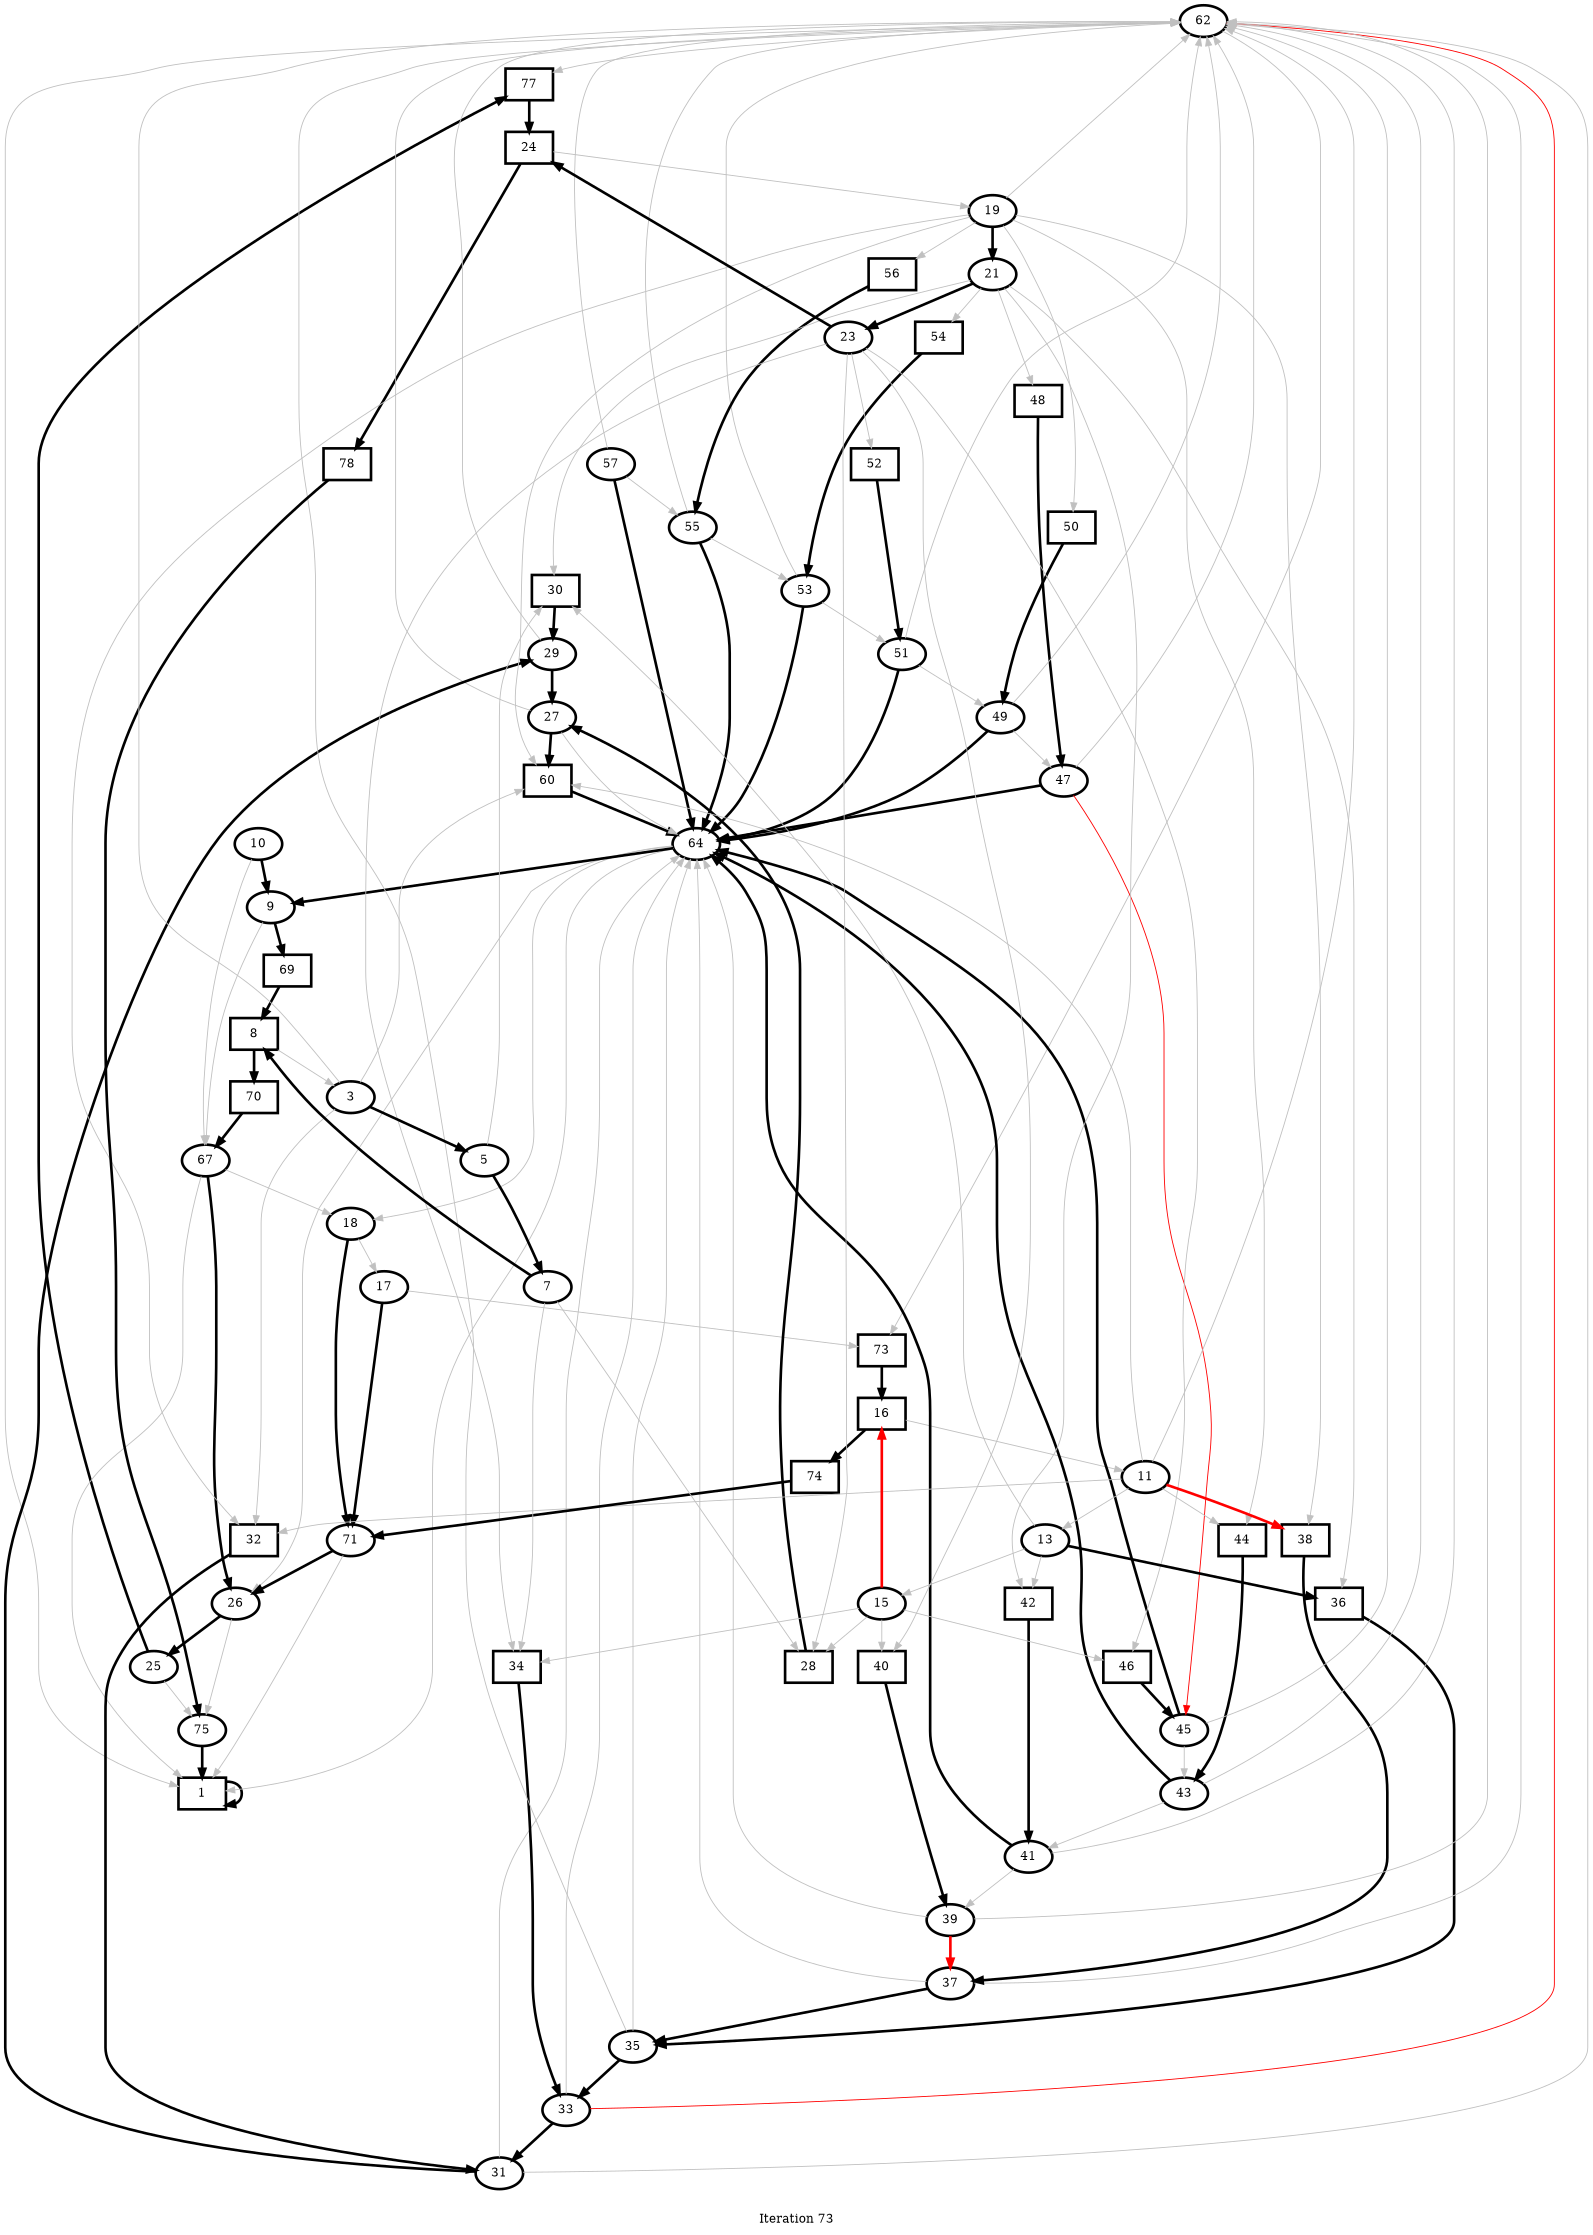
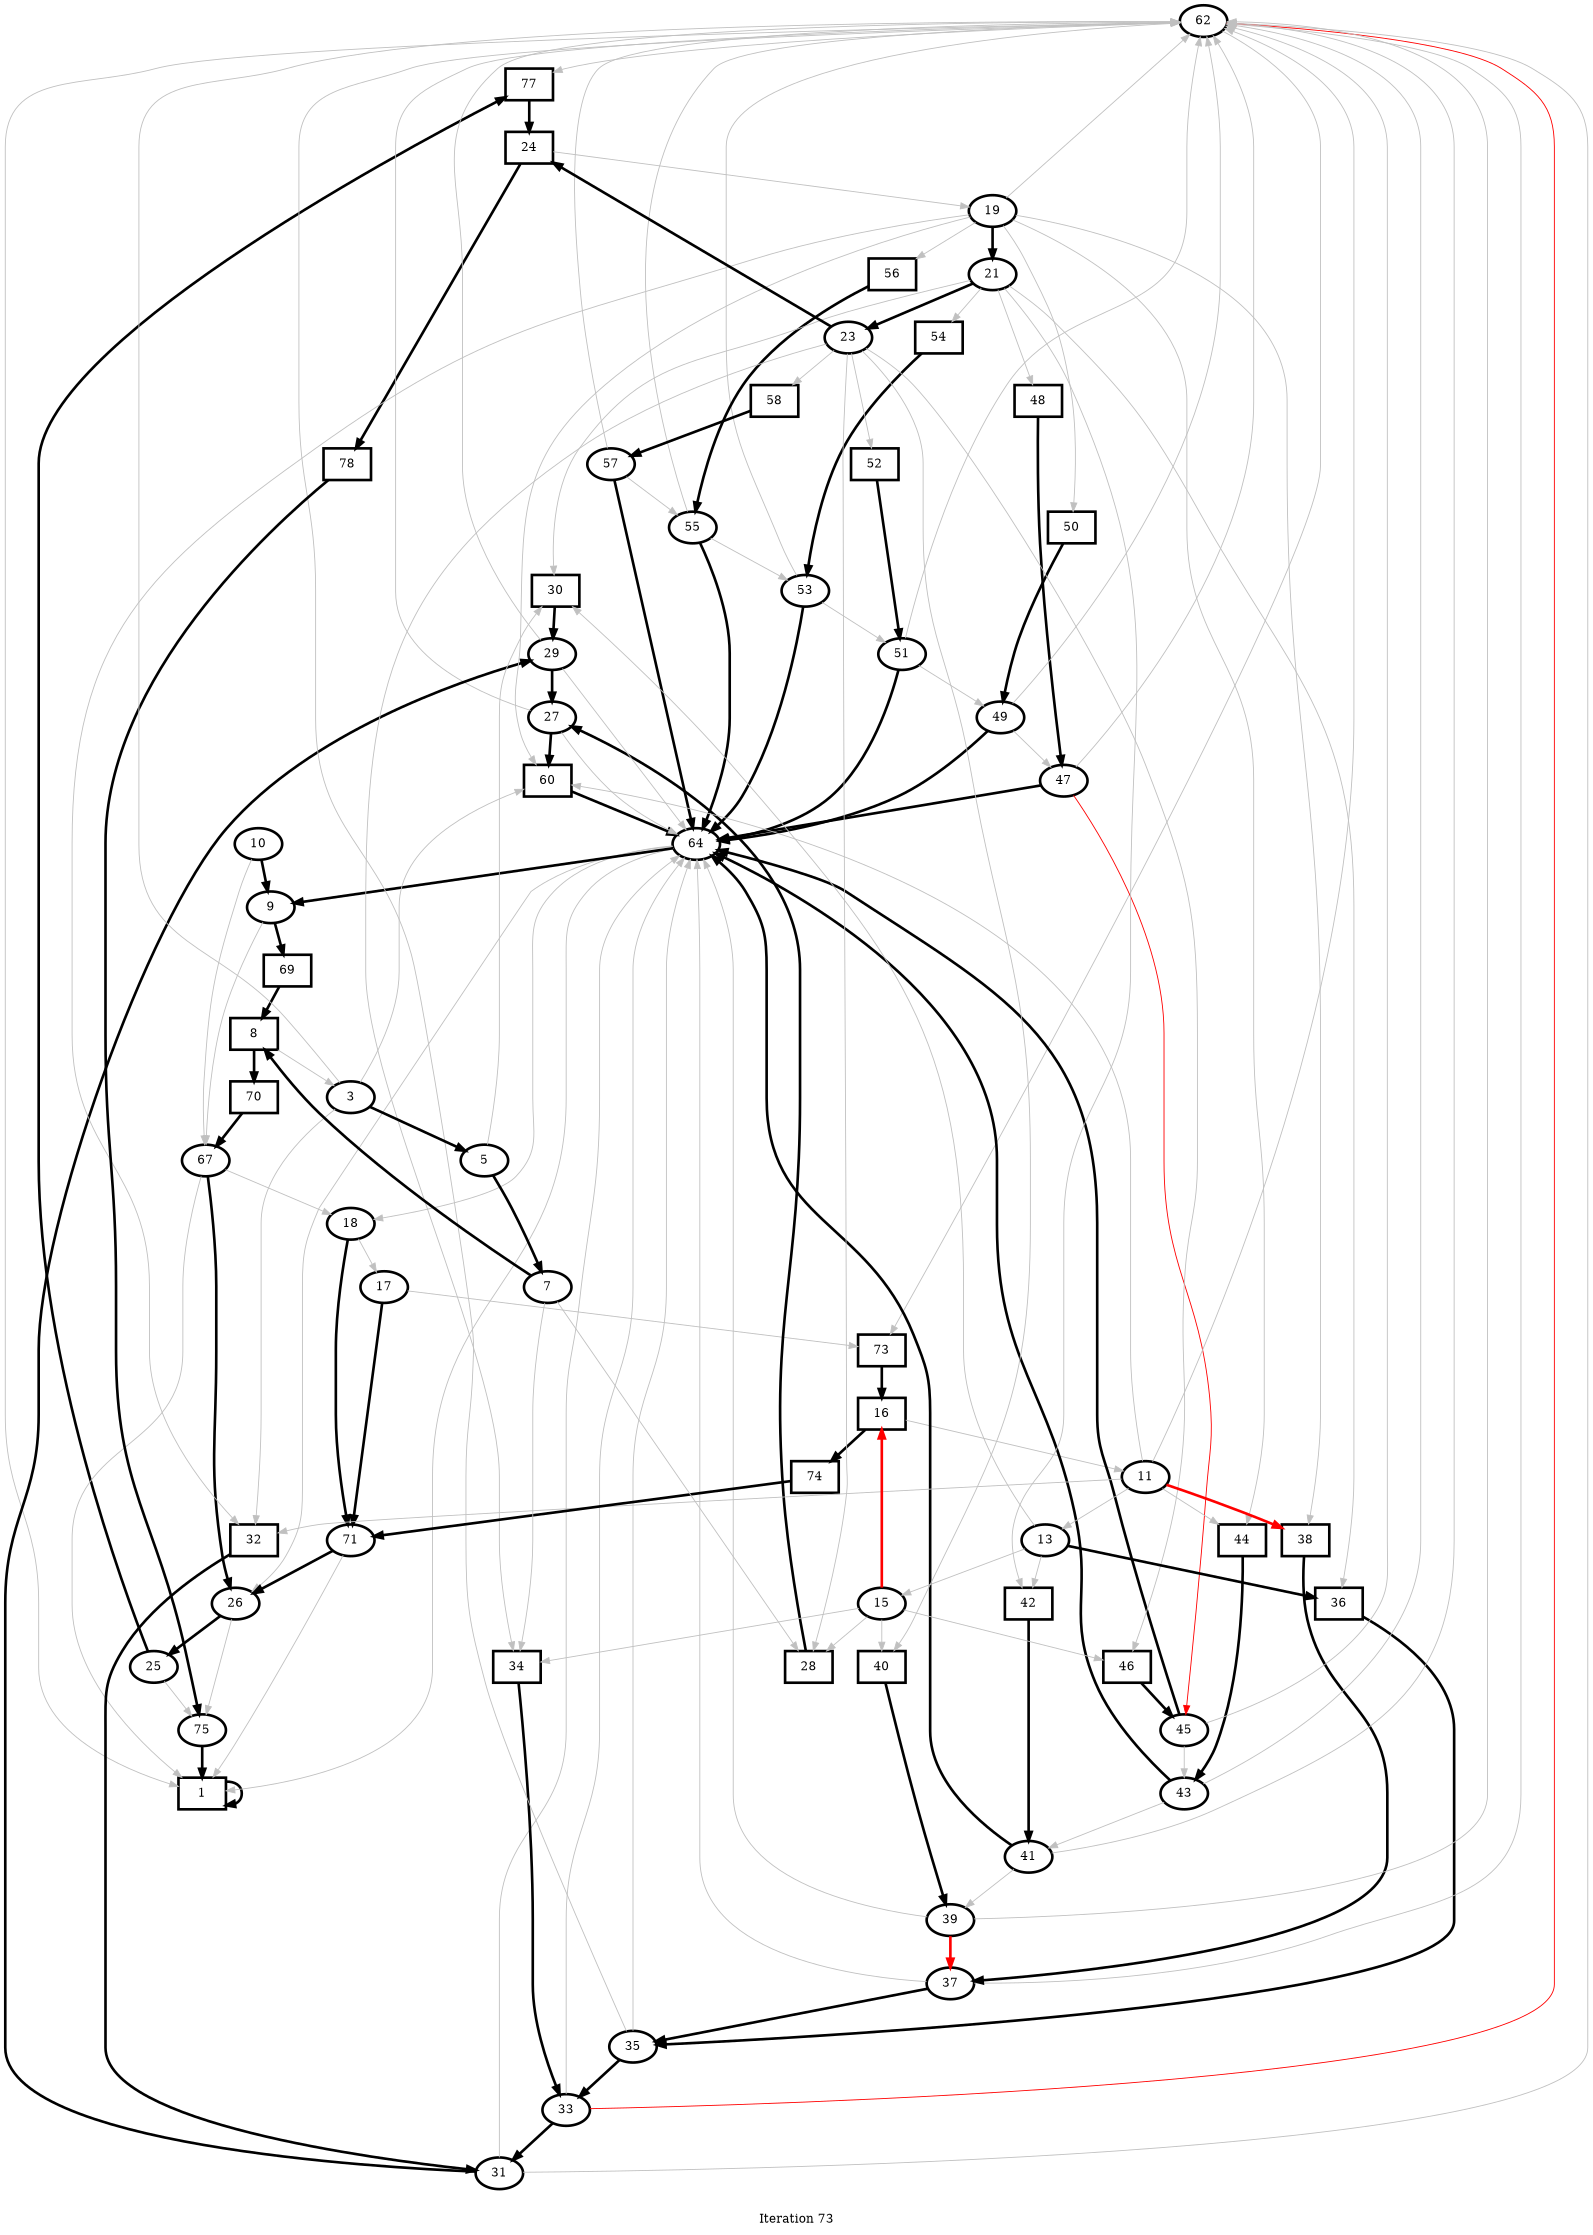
  digraph {
    label="Iteration 73"
    node [penwidth=3]
    edge [color=grey penwidth=1]
    n1 [label=62]
    n2 [label=1 shape=rectangle]
    n3 [label=77 shape=rectangle]
    n4 [label=73 shape=rectangle]
    n5 [label=24 shape=rectangle]
    n6 [label=16 shape=rectangle]
    n7 [label=69 shape=rectangle]
    n8 [label=8 shape=rectangle]
    n9 [label=64]
    n10 [label=26]
    n11 [label=18]
    n12 [label=9]
    n13 [label=25]
    n14 [label=75]
    n15 [label=17]
    n16 [label=71]
    n17 [label=10]
    n18 [label=67]
    n19 [label=60 shape=rectangle]
    n20 [label=27]
    n21 [label=28 shape=rectangle]
    n22 [label=29]
    n23 [label=30 shape=rectangle]
    n24 [label=31]
    n25 [label=32 shape=rectangle]
    n26 [label=33]
    n27 [label=34 shape=rectangle]
    n28 [label=35]
    n29 [label=36 shape=rectangle]
    n30 [label=37]
    n31 [label=38 shape=rectangle]
    n32 [label=39]
    n33 [label=40 shape=rectangle]
    n34 [label=41]
    n35 [label=42 shape=rectangle]
    n36 [label=43]
    n37 [label=44 shape=rectangle]
    n38 [label=45]
    n39 [label=46 shape=rectangle]
    n40 [label=47]
    n41 [label=48 shape=rectangle]
    n42 [label=49]
    n43 [label=50 shape=rectangle]
    n44 [label=51]
    n45 [label=52 shape=rectangle]
    n46 [label=53]
    n47 [label=54 shape=rectangle]
    n48 [label=55]
    n49 [label=56 shape=rectangle]
    n50 [label=57]
+   n51 [label=58 shape=rectangle]
    n52 [label=19]
    n53 [label=21]
    n54 [label=23]
    n55 [label=78 shape=rectangle]
    n56 [label=11]
    n57 [label=13]
    n58 [label=15]
    n59 [label=74 shape=rectangle]
    n60 [label=3]
    n61 [label=5]
    n62 [label=7]
    n63 [label=70 shape=rectangle]
    n1 -> n2
    n1 -> n3
    n1 -> n4
    n2 -> n2 [color=black penwidth=3]
    n3 -> n5 [color=black penwidth=3]
    n4 -> n6 [color=black penwidth=3]
    n5 -> n52
    n5 -> n55 [color=black penwidth=3]
    n6 -> n56
    n6 -> n59 [color=black penwidth=3]
    n7 -> n8 [color=black penwidth=3]
    n8 -> n60
    n8 -> n63 [color=black penwidth=3]
    n9 -> n2
    n9 -> n10
    n9 -> n11
    n9 -> n12 [color=black penwidth=3]
    n10 -> n13 [color=black penwidth=3]
    n10 -> n14
    n11 -> n15
    n11 -> n16 [color=black penwidth=3]
    n12 -> n7 [color=black penwidth=3]
    n12 -> n18
    n13 -> n3 [color=black penwidth=3]
    n13 -> n14
    n14 -> n2 [color=black penwidth=3]
    n15 -> n4
    n15 -> n16 [color=black penwidth=3]
    n16 -> n2
    n16 -> n10 [color=black penwidth=3]
    n17 -> n12 [color=black penwidth=3]
    n17 -> n18
    n18 -> n2
    n18 -> n10 [color=black penwidth=3]
    n18 -> n11
    n19 -> n9 [color=black penwidth=3]
    n20 -> n1
    n20 -> n9
    n20 -> n19 [color=black penwidth=3]
    n21 -> n20 [color=black penwidth=3]
    n22 -> n1
+   n22 -> n9
    n22 -> n20 [color=black penwidth=3]
    n23 -> n22 [color=black penwidth=3]
    n24 -> n1
    n24 -> n9
    n24 -> n22 [color=black penwidth=3]
    n25 -> n24 [color=black penwidth=3]
    n26 -> n1 [color=red]
    n26 -> n9
    n26 -> n24 [color=black penwidth=3]
    n27 -> n26 [color=black penwidth=3]
    n28 -> n1
    n28 -> n9
    n28 -> n26 [color=black penwidth=3]
    n29 -> n28 [color=black penwidth=3]
    n30 -> n1
    n30 -> n9
    n30 -> n28 [color=black penwidth=3]
    n31 -> n30 [color=black penwidth=3]
    n32 -> n1
    n32 -> n9
    n32 -> n30 [color=red penwidth=3]
    n33 -> n32 [color=black penwidth=3]
    n34 -> n1
    n34 -> n9 [color=black penwidth=3]
    n34 -> n32
    n35 -> n34 [color=black penwidth=3]
    n36 -> n1
    n36 -> n9 [color=black penwidth=3]
    n36 -> n34
    n37 -> n36 [color=black penwidth=3]
    n38 -> n1
    n38 -> n9 [color=black penwidth=3]
    n38 -> n36
    n39 -> n38 [color=black penwidth=3]
    n40 -> n1
    n40 -> n9 [color=black penwidth=3]
    n40 -> n38 [color=red]
    n41 -> n40 [color=black penwidth=3]
    n42 -> n1
    n42 -> n9 [color=black penwidth=3]
    n42 -> n40
    n43 -> n42 [color=black penwidth=3]
    n44 -> n1
    n44 -> n9 [color=black penwidth=3]
    n44 -> n42
    n45 -> n44 [color=black penwidth=3]
    n46 -> n1
    n46 -> n9 [color=black penwidth=3]
    n46 -> n44
    n47 -> n46 [color=black penwidth=3]
    n48 -> n1
    n48 -> n9 [color=black penwidth=3]
    n48 -> n46
    n49 -> n48 [color=black penwidth=3]
    n50 -> n1
    n50 -> n9 [color=black penwidth=3]
    n50 -> n48
+   n51 -> n50 [color=black penwidth=3]
    n52 -> n1
    n52 -> n19
    n52 -> n25
    n52 -> n31
    n52 -> n37
    n52 -> n43
    n52 -> n49
    n52 -> n53 [color=black penwidth=3]
    n53 -> n23
    n53 -> n29
    n53 -> n35
    n53 -> n41
    n53 -> n47
    n53 -> n54 [color=black penwidth=3]
    n54 -> n5 [color=black penwidth=3]
    n54 -> n21
    n54 -> n27
    n54 -> n33
    n54 -> n39
    n54 -> n45
+   n54 -> n51
    n55 -> n14 [color=black penwidth=3]
    n56 -> n1
    n56 -> n19
    n56 -> n25
    n56 -> n31 [color=red penwidth=3]
    n56 -> n37
    n56 -> n57
    n57 -> n23
    n57 -> n29 [color=black penwidth=3]
    n57 -> n35
    n57 -> n58
    n58 -> n6 [color=red penwidth=3]
    n58 -> n21
    n58 -> n27
    n58 -> n33
    n58 -> n39
    n59 -> n16 [color=black penwidth=3]
    n60 -> n1
    n60 -> n19
    n60 -> n25
    n60 -> n61 [color=black penwidth=3]
    n61 -> n23
    n61 -> n62 [color=black penwidth=3]
    n62 -> n8 [color=black penwidth=3]
    n62 -> n21
    n62 -> n27
    n63 -> n18 [color=black penwidth=3]
  }
